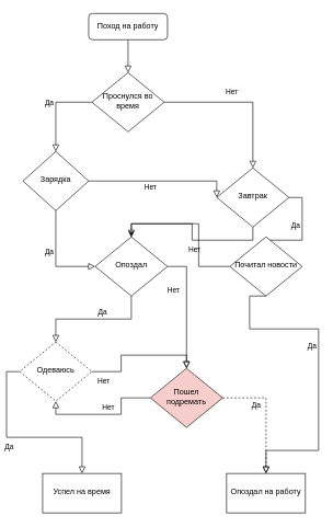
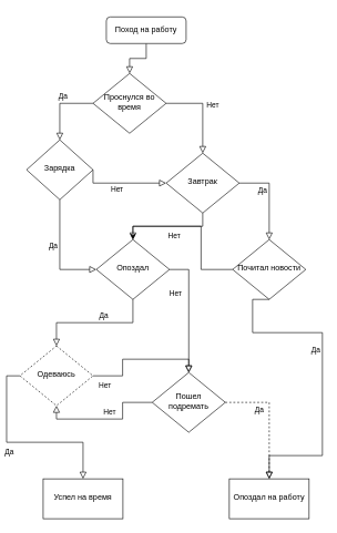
  <mxCell id="0" />
  <mxCell id="1" parent="0" />
  <mxCell id="2" value="" style="rounded=0;html=1;jettySize=auto;orthogonalLoop=1;fontSize=11;endArrow=block;endFill=0;endSize=8;strokeWidth=1;shadow=0;labelBackgroundColor=none;edgeStyle=orthogonalEdgeStyle;" parent="1" source="3" target="5" edge="1"><mxGeometry relative="1" as="geometry" /></mxCell>
- <mxCell id="3" value="Поход на работу" style="rounded=1;whiteSpace=wrap;html=1;fontSize=12;glass=0;strokeWidth=1;shadow=0;" parent="1" vertex="1"><mxGeometry x="125" y="20" width="120" height="40" as="geometry" /></mxCell>
+ <mxCell id="3" value="Поход на работу" style="rounded=1;whiteSpace=wrap;html=1;fontSize=12;glass=0;strokeWidth=1;shadow=0;" parent="1" vertex="1"><mxGeometry x="150" y="25" width="120" height="40" as="geometry" /></mxCell>
  <mxCell id="4" value="Да" style="rounded=0;html=1;jettySize=auto;orthogonalLoop=1;fontSize=11;endArrow=block;endFill=0;endSize=8;strokeWidth=1;shadow=0;labelBackgroundColor=none;edgeStyle=orthogonalEdgeStyle;exitX=0;exitY=0.5;exitDx=0;exitDy=0;" parent="1" source="5" target="6" edge="1"><mxGeometry x="-0.143" y="-10" relative="1" as="geometry"><mxPoint as="offset" /></mxGeometry></mxCell>
  <mxCell id="5" value="Проснулся во время" style="rhombus;whiteSpace=wrap;html=1;shadow=0;fontFamily=Helvetica;fontSize=12;align=center;strokeWidth=1;spacing=6;spacingTop=-4;" parent="1" vertex="1"><mxGeometry x="130" y="110" width="110" height="90" as="geometry" /></mxCell>
- <mxCell id="6" value="Зарядка" style="rhombus;whiteSpace=wrap;html=1;shadow=0;fontFamily=Helvetica;fontSize=12;align=center;strokeWidth=1;spacing=6;spacingTop=-4;" parent="1" vertex="1"><mxGeometry x="25" y="230" width="100" height="90" as="geometry" /></mxCell>
- <mxCell id="7" value="Завтрак" style="rhombus;whiteSpace=wrap;html=1;shadow=0;fontFamily=Helvetica;fontSize=12;align=center;strokeWidth=1;spacing=6;spacingTop=-4;" vertex="1" parent="1"><mxGeometry x="320" y="255" width="110" height="90" as="geometry" /></mxCell>
+ <mxCell id="6" value="Зарядка" style="rhombus;whiteSpace=wrap;html=1;shadow=0;fontFamily=Helvetica;fontSize=12;align=center;strokeWidth=1;spacing=6;spacingTop=-4;" parent="1" vertex="1"><mxGeometry x="30" y="210" width="100" height="90" as="geometry" /></mxCell>
+ <mxCell id="7" value="Завтрак" style="rhombus;whiteSpace=wrap;html=1;shadow=0;fontFamily=Helvetica;fontSize=12;align=center;strokeWidth=1;spacing=6;spacingTop=-4;" vertex="1" parent="1"><mxGeometry x="240" y="230" width="110" height="90" as="geometry" /></mxCell>
  <mxCell id="8" value="Да" style="rounded=0;html=1;jettySize=auto;orthogonalLoop=1;fontSize=11;endArrow=block;endFill=0;endSize=8;strokeWidth=1;shadow=0;labelBackgroundColor=none;edgeStyle=orthogonalEdgeStyle;exitX=0.5;exitY=1;exitDx=0;exitDy=0;entryX=0;entryY=0.5;entryDx=0;entryDy=0;" edge="1" parent="1" source="6" target="9"><mxGeometry x="-0.143" y="-10" relative="1" as="geometry"><mxPoint as="offset" /><mxPoint x="45" y="280" as="sourcePoint" /><mxPoint x="45" y="220" as="targetPoint" /></mxGeometry></mxCell>
  <mxCell id="9" value="Опоздал" style="rhombus;whiteSpace=wrap;html=1;shadow=0;fontFamily=Helvetica;fontSize=12;align=center;strokeWidth=1;spacing=6;spacingTop=-4;" vertex="1" parent="1"><mxGeometry x="135" y="360" width="110" height="90" as="geometry" /></mxCell>
  <mxCell id="10" value="Нет" style="rounded=0;html=1;jettySize=auto;orthogonalLoop=1;fontSize=11;endArrow=block;endFill=0;endSize=8;strokeWidth=1;shadow=0;labelBackgroundColor=none;edgeStyle=orthogonalEdgeStyle;exitX=1;exitY=0.5;exitDx=0;exitDy=0;entryX=0.5;entryY=0;entryDx=0;entryDy=0;" edge="1" parent="1" source="5" target="7"><mxGeometry x="-0.125" y="15" relative="1" as="geometry"><mxPoint as="offset" /><mxPoint x="264.97" y="170" as="sourcePoint" /><mxPoint x="320.004" y="255.031" as="targetPoint" /></mxGeometry></mxCell>
  <mxCell id="11" value="Нет" style="rounded=0;html=1;jettySize=auto;orthogonalLoop=1;fontSize=11;endArrow=block;endFill=0;endSize=8;strokeWidth=1;shadow=0;labelBackgroundColor=none;edgeStyle=orthogonalEdgeStyle;exitX=0.5;exitY=1;exitDx=0;exitDy=0;entryX=0.5;entryY=0;entryDx=0;entryDy=0;" edge="1" parent="1" source="7" target="9"><mxGeometry x="-0.125" y="15" relative="1" as="geometry"><mxPoint as="offset" /><mxPoint x="395" y="230" as="sourcePoint" /><mxPoint x="475" y="230" as="targetPoint" /></mxGeometry></mxCell>
  <mxCell id="12" value="Нет" style="rounded=0;html=1;jettySize=auto;orthogonalLoop=1;fontSize=11;endArrow=block;endFill=0;endSize=8;strokeWidth=1;shadow=0;labelBackgroundColor=none;edgeStyle=orthogonalEdgeStyle;exitX=1;exitY=0.5;exitDx=0;exitDy=0;entryX=0;entryY=0.5;entryDx=0;entryDy=0;" edge="1" parent="1" source="6" target="7"><mxGeometry x="-0.143" y="-10" relative="1" as="geometry"><mxPoint as="offset" /><mxPoint x="135" y="285" as="sourcePoint" /><mxPoint x="45" y="220" as="targetPoint" /><Array as="points"><mxPoint x="185" y="275" /><mxPoint x="185" y="275" /></Array></mxGeometry></mxCell>
  <mxCell id="13" value="Да" style="rounded=0;html=1;jettySize=auto;orthogonalLoop=1;fontSize=11;endArrow=block;endFill=0;endSize=8;strokeWidth=1;shadow=0;labelBackgroundColor=none;edgeStyle=orthogonalEdgeStyle;exitX=1;exitY=0.5;exitDx=0;exitDy=0;entryX=0.5;entryY=0;entryDx=0;entryDy=0;" edge="1" parent="1" source="7" target="23"><mxGeometry x="-0.143" y="-10" relative="1" as="geometry"><mxPoint as="offset" /><mxPoint x="345" y="275" as="sourcePoint" /><mxPoint x="435" y="275" as="targetPoint" /><Array as="points" /></mxGeometry></mxCell>
  <mxCell id="14" value="Одеваюсь" style="rhombus;whiteSpace=wrap;html=1;shadow=0;fontFamily=Helvetica;fontSize=12;align=center;strokeWidth=1;spacing=6;spacingTop=-4;dashed=1;" vertex="1" parent="1"><mxGeometry x="20" y="520" width="110" height="90" as="geometry" /></mxCell>
  <mxCell id="15" value="Да" style="rounded=0;html=1;jettySize=auto;orthogonalLoop=1;fontSize=11;endArrow=block;endFill=0;endSize=8;strokeWidth=1;shadow=0;labelBackgroundColor=none;edgeStyle=orthogonalEdgeStyle;exitX=0.5;exitY=1;exitDx=0;exitDy=0;entryX=0.5;entryY=0;entryDx=0;entryDy=0;" edge="1" parent="1" source="9" target="14"><mxGeometry x="-0.143" y="-10" relative="1" as="geometry"><mxPoint as="offset" /><mxPoint x="85" y="490" as="sourcePoint" /><mxPoint x="145" y="575" as="targetPoint" /></mxGeometry></mxCell>
  <mxCell id="16" value="Да" style="rounded=0;html=1;jettySize=auto;orthogonalLoop=1;fontSize=11;endArrow=block;endFill=0;endSize=8;strokeWidth=1;shadow=0;labelBackgroundColor=none;edgeStyle=orthogonalEdgeStyle;exitX=0;exitY=0.5;exitDx=0;exitDy=0;" edge="1" parent="1" source="14" target="24"><mxGeometry x="-0.143" y="-15" relative="1" as="geometry"><mxPoint as="offset" /><mxPoint x="65" y="820" as="sourcePoint" /><mxPoint x="285" y="560" as="targetPoint" /></mxGeometry></mxCell>
  <mxCell id="17" value="Нет" style="rounded=0;html=1;jettySize=auto;orthogonalLoop=1;fontSize=11;endArrow=block;endFill=0;endSize=8;strokeWidth=1;shadow=0;labelBackgroundColor=none;edgeStyle=orthogonalEdgeStyle;exitX=1;exitY=0.5;exitDx=0;exitDy=0;entryX=0.5;entryY=0;entryDx=0;entryDy=0;" edge="1" parent="1" source="14" target="18"><mxGeometry x="-0.809" y="-15" relative="1" as="geometry"><mxPoint as="offset" /><mxPoint x="200" y="460" as="sourcePoint" /><mxPoint x="75" y="640" as="targetPoint" /><Array as="points" /></mxGeometry></mxCell>
- <mxCell id="18" value="Пошел подремать" style="rhombus;whiteSpace=wrap;html=1;shadow=0;fontFamily=Helvetica;fontSize=12;align=center;strokeWidth=1;spacing=6;spacingTop=-4;fillColor=#f8cecc;" vertex="1" parent="1"><mxGeometry x="219" y="560" width="110" height="90" as="geometry" /></mxCell>
+ <mxCell id="18" value="Пошел подремать" style="rhombus;whiteSpace=wrap;html=1;shadow=0;fontFamily=Helvetica;fontSize=12;align=center;strokeWidth=1;spacing=6;spacingTop=-4;" vertex="1" parent="1"><mxGeometry x="219" y="560" width="110" height="90" as="geometry" /></mxCell>
  <mxCell id="19" value="Нет" style="rounded=0;html=1;jettySize=auto;orthogonalLoop=1;fontSize=11;endArrow=block;endFill=0;endSize=8;strokeWidth=1;shadow=0;labelBackgroundColor=none;edgeStyle=orthogonalEdgeStyle;exitX=0;exitY=0.5;exitDx=0;exitDy=0;entryX=0.5;entryY=1;entryDx=0;entryDy=0;" edge="1" parent="1" source="18" target="14"><mxGeometry x="-0.058" y="-10" relative="1" as="geometry"><mxPoint as="offset" /><mxPoint x="20" y="630" as="sourcePoint" /><mxPoint x="-5" y="570" as="targetPoint" /></mxGeometry></mxCell>
  <mxCell id="20" value="Опоздал на работу" style="whiteSpace=wrap;html=1;shadow=0;strokeWidth=1;spacing=6;spacingTop=-4;" vertex="1" parent="1"><mxGeometry x="335" y="720" width="120" height="60" as="geometry" /></mxCell>
  <mxCell id="21" value="Да" style="rounded=0;html=1;jettySize=auto;orthogonalLoop=1;fontSize=11;endArrow=block;endFill=0;endSize=8;strokeWidth=1;shadow=0;labelBackgroundColor=none;edgeStyle=orthogonalEdgeStyle;exitX=1;exitY=0.5;exitDx=0;exitDy=0;entryX=0.5;entryY=0;entryDx=0;entryDy=0;dashed=1;" edge="1" parent="1" source="18" target="20"><mxGeometry x="-0.143" y="-15" relative="1" as="geometry"><mxPoint as="offset" /><mxPoint x="125" y="684.83" as="sourcePoint" /><mxPoint x="205" y="685" as="targetPoint" /></mxGeometry></mxCell>
  <mxCell id="22" value="" style="edgeStyle=orthogonalEdgeStyle;rounded=0;orthogonalLoop=1;jettySize=auto;html=1;endFill=1;entryX=0.5;entryY=0;entryDx=0;entryDy=0;" edge="1" parent="1" source="23" target="9"><mxGeometry relative="1" as="geometry" /></mxCell>
  <mxCell id="23" value="Почитал новости" style="rhombus;whiteSpace=wrap;html=1;shadow=0;fontFamily=Helvetica;fontSize=12;align=center;strokeWidth=1;spacing=6;spacingTop=-4;" vertex="1" parent="1"><mxGeometry x="340" y="360" width="110" height="90" as="geometry" /></mxCell>
  <mxCell id="24" value="Успел на время" style="whiteSpace=wrap;html=1;shadow=0;strokeWidth=1;spacing=6;spacingTop=-4;" vertex="1" parent="1"><mxGeometry x="55" y="720" width="120" height="60" as="geometry" /></mxCell>
  <mxCell id="25" value="Да" style="rounded=0;html=1;jettySize=auto;orthogonalLoop=1;fontSize=11;endArrow=block;endFill=0;endSize=8;strokeWidth=1;shadow=0;labelBackgroundColor=none;edgeStyle=orthogonalEdgeStyle;exitX=0.5;exitY=1;exitDx=0;exitDy=0;entryX=0.5;entryY=0;entryDx=0;entryDy=0;" edge="1" parent="1" source="23" target="20"><mxGeometry x="-0.143" y="-10" relative="1" as="geometry"><mxPoint as="offset" /><mxPoint x="285" y="470" as="sourcePoint" /><mxPoint x="305" y="555" as="targetPoint" /><Array as="points"><mxPoint x="370" y="500" /><mxPoint x="475" y="500" /><mxPoint x="475" y="685" /><mxPoint x="395" y="685" /></Array></mxGeometry></mxCell>
  <mxCell id="26" value="Нет" style="rounded=0;html=1;jettySize=auto;orthogonalLoop=1;fontSize=11;endArrow=block;endFill=0;endSize=8;strokeWidth=1;shadow=0;labelBackgroundColor=none;edgeStyle=orthogonalEdgeStyle;exitX=1;exitY=0.5;exitDx=0;exitDy=0;entryX=0.5;entryY=0;entryDx=0;entryDy=0;" edge="1" parent="1" source="9" target="18"><mxGeometry x="-0.297" y="-20" relative="1" as="geometry"><mxPoint as="offset" /><mxPoint x="330" y="490" as="sourcePoint" /><mxPoint x="275" y="560" as="targetPoint" /><Array as="points"><mxPoint x="274" y="405" /></Array></mxGeometry></mxCell>
